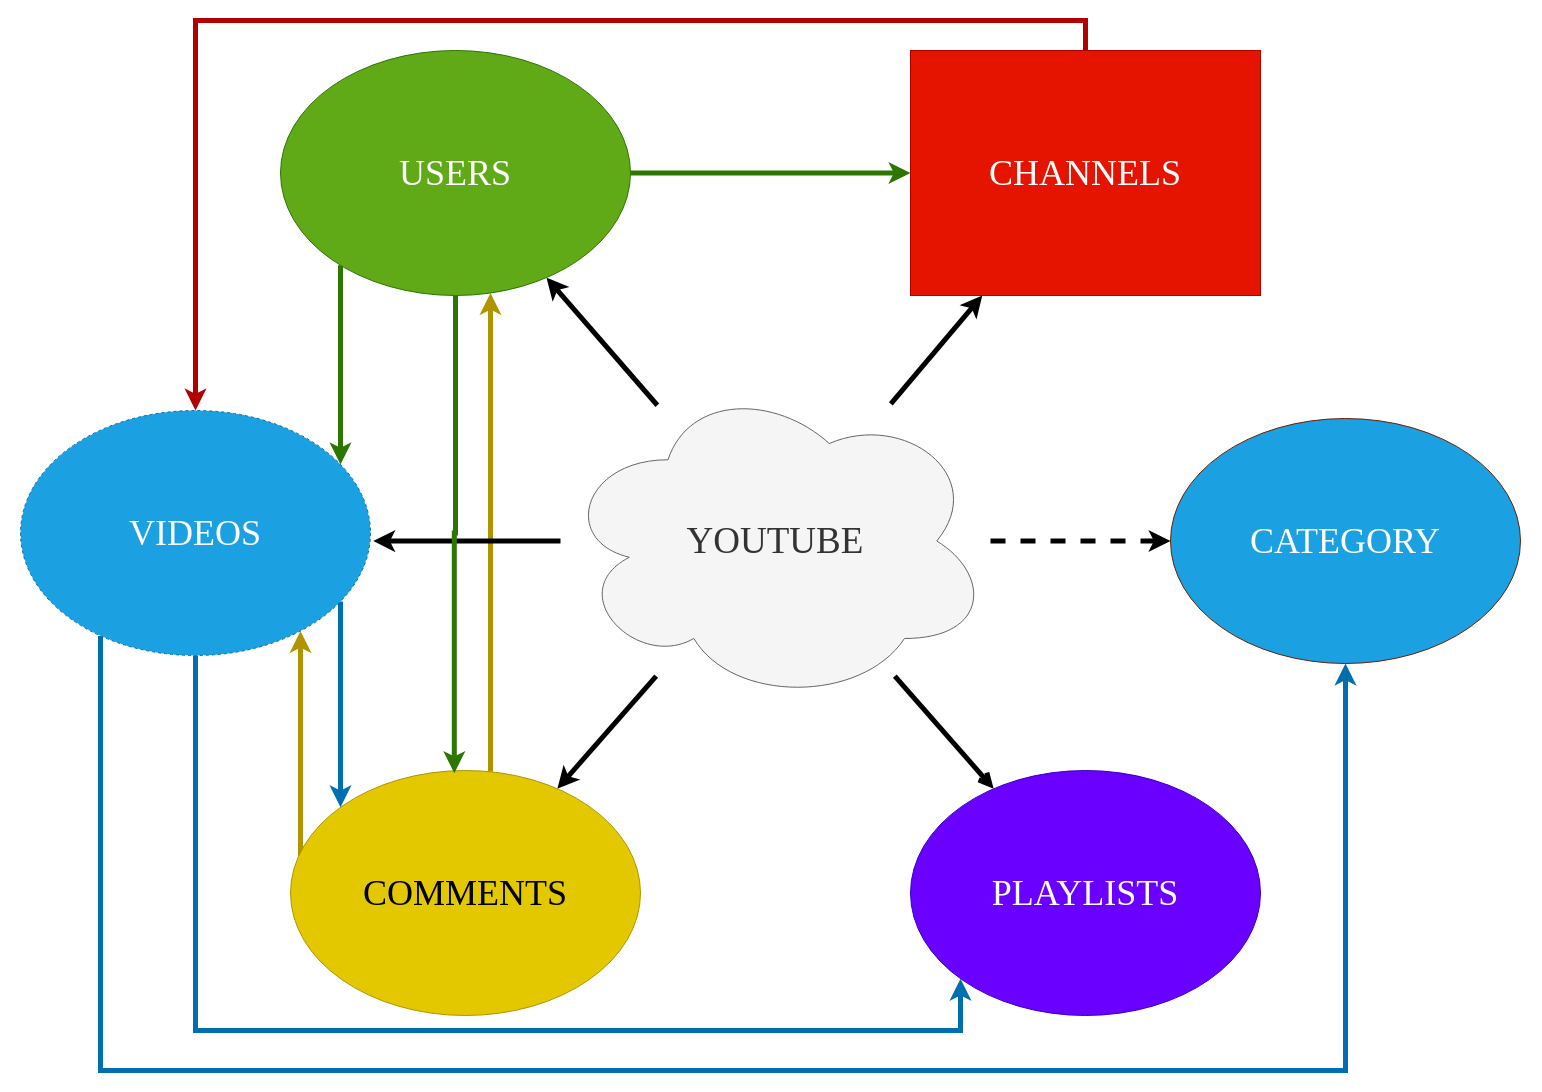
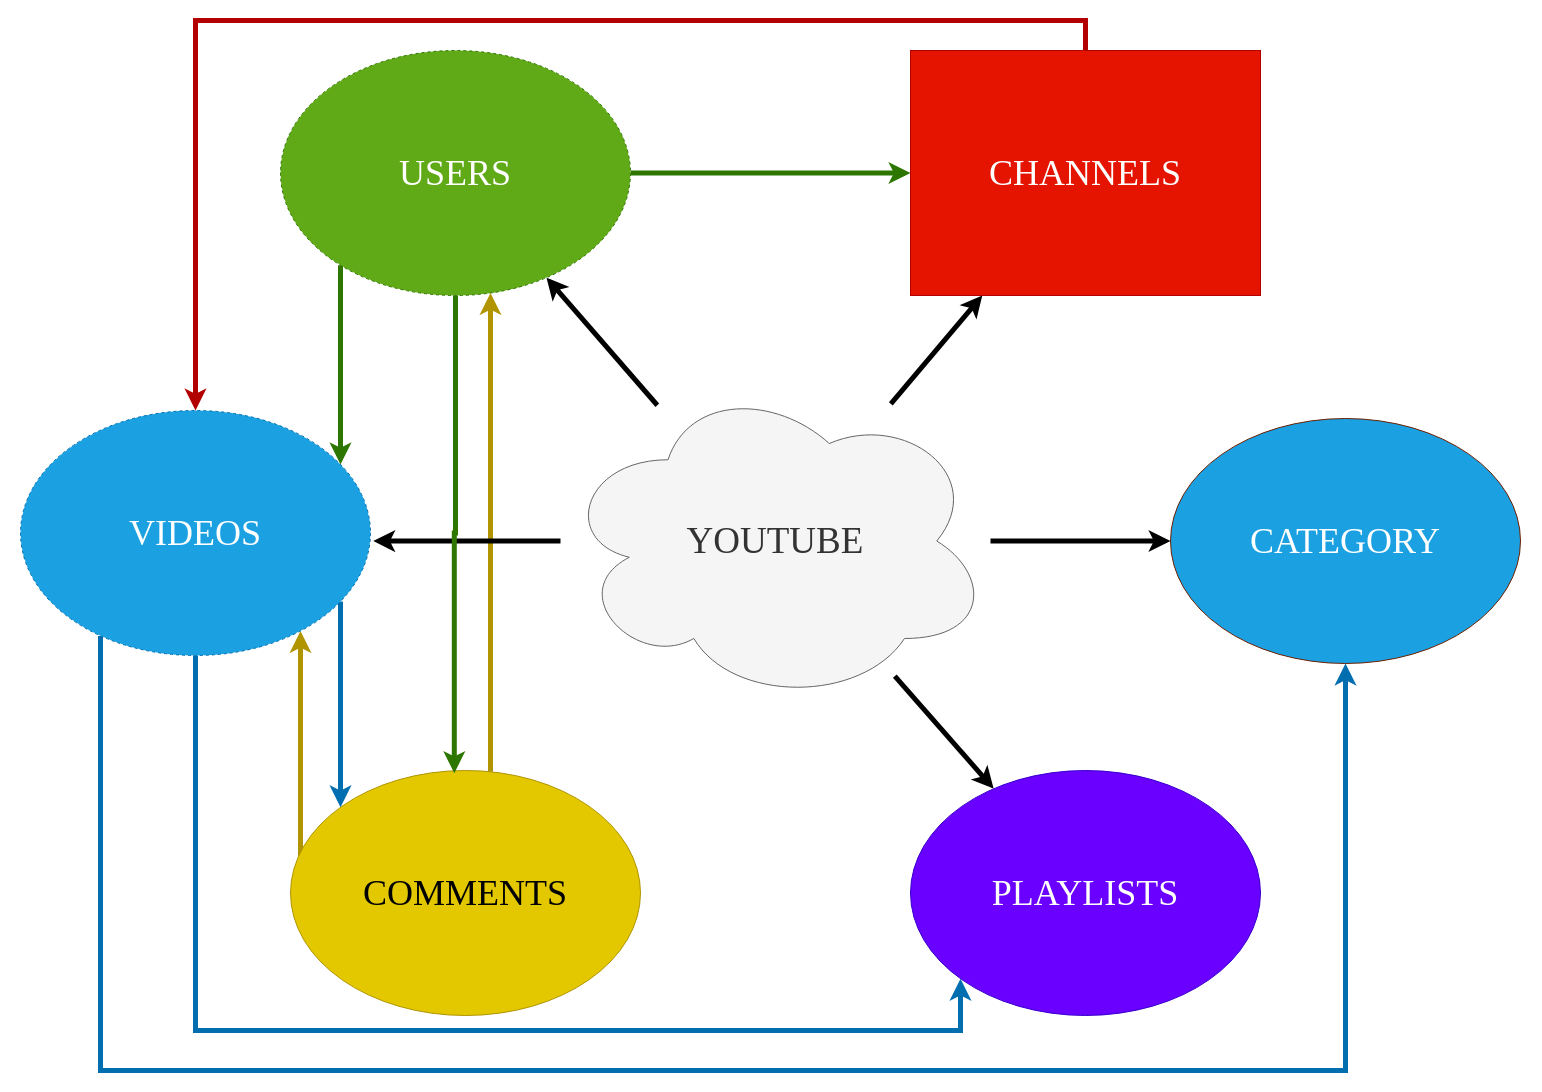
  <mxCell id="0" />
  <mxCell id="1" parent="0" />
  <mxCell id="2" style="rounded=0;orthogonalLoop=1;jettySize=auto;html=1;strokeWidth=5;" edge="1" parent="1" source="7" target="12"><mxGeometry relative="1" as="geometry" /></mxCell>
  <mxCell id="3" style="rounded=0;orthogonalLoop=1;jettySize=auto;html=1;strokeWidth=5;" edge="1" parent="1" source="7" target="21"><mxGeometry relative="1" as="geometry" /></mxCell>
- <mxCell id="4" style="edgeStyle=orthogonalEdgeStyle;rounded=0;orthogonalLoop=1;jettySize=auto;html=1;strokeWidth=5;dashed=1;" edge="1" parent="1" source="7" target="8"><mxGeometry relative="1" as="geometry" /></mxCell>
- <mxCell id="5" style="rounded=0;orthogonalLoop=1;jettySize=auto;html=1;strokeWidth=5;endArrow=open;" edge="1" parent="1" source="7" target="9"><mxGeometry relative="1" as="geometry" /></mxCell>
- <mxCell id="6" style="rounded=0;orthogonalLoop=1;jettySize=auto;html=1;strokeWidth=5;" edge="1" parent="1" source="7" target="15"><mxGeometry relative="1" as="geometry" /></mxCell>
+ <mxCell id="4" style="edgeStyle=orthogonalEdgeStyle;rounded=0;orthogonalLoop=1;jettySize=auto;html=1;strokeWidth=5;" edge="1" parent="1" source="7" target="8"><mxGeometry relative="1" as="geometry" /></mxCell>
+ <mxCell id="5" style="rounded=0;orthogonalLoop=1;jettySize=auto;html=1;strokeWidth=5;" edge="1" parent="1" source="7" target="9"><mxGeometry relative="1" as="geometry" /></mxCell>
  <mxCell id="7" value="YOUTUBE" style="ellipse;shape=cloud;whiteSpace=wrap;html=1;fontSize=37;fillColor=#f5f5f5;fontColor=#333333;strokeColor=#666666;fontFamily=Verdana;" vertex="1" parent="1"><mxGeometry x="560" y="378" width="430" height="325" as="geometry" /></mxCell>
  <mxCell id="8" value="CATEGORY" style="ellipse;whiteSpace=wrap;html=1;fontSize=36;fillColor=#1ba1e2;fontColor=#ffffff;strokeColor=#6D1F00;fontFamily=Verdana;" vertex="1" parent="1"><mxGeometry x="1170" y="418" width="350" height="245" as="geometry" /></mxCell>
  <mxCell id="9" value="PLAYLISTS" style="ellipse;whiteSpace=wrap;html=1;fontSize=36;fillColor=#6a00ff;strokeColor=#3700CC;fontColor=#ffffff;fontFamily=Verdana;" vertex="1" parent="1"><mxGeometry x="910" y="770" width="350" height="245" as="geometry" /></mxCell>
  <mxCell id="10" style="edgeStyle=orthogonalEdgeStyle;rounded=0;orthogonalLoop=1;jettySize=auto;html=1;entryX=0;entryY=0.5;entryDx=0;entryDy=0;strokeWidth=5;shadow=0;fillColor=#60a917;strokeColor=#2D7600;" edge="1" parent="1" source="12" target="21"><mxGeometry relative="1" as="geometry" /></mxCell>
  <mxCell id="11" style="rounded=0;orthogonalLoop=1;jettySize=auto;html=1;strokeWidth=5;fillColor=#60a917;strokeColor=#2D7600;edgeStyle=orthogonalEdgeStyle;" edge="1" parent="1" source="12" target="19"><mxGeometry relative="1" as="geometry"><Array as="points"><mxPoint x="340" y="390" /><mxPoint x="340" y="390" /></Array></mxGeometry></mxCell>
- <mxCell id="12" value="USERS" style="ellipse;whiteSpace=wrap;html=1;fontSize=36;fillColor=#60a917;fontColor=#ffffff;strokeColor=#2D7600;fontFamily=Verdana;" vertex="1" parent="1"><mxGeometry x="280" y="50" width="350" height="245" as="geometry" /></mxCell>
+ <mxCell id="12" value="USERS" style="ellipse;whiteSpace=wrap;html=1;fontSize=36;fillColor=#60a917;fontColor=#ffffff;strokeColor=#2D7600;fontFamily=Verdana;dashed=1;" vertex="1" parent="1"><mxGeometry x="280" y="50" width="350" height="245" as="geometry" /></mxCell>
  <mxCell id="13" style="edgeStyle=orthogonalEdgeStyle;rounded=0;orthogonalLoop=1;jettySize=auto;html=1;strokeWidth=5;fillColor=#e3c800;strokeColor=#B09500;" edge="1" parent="1" source="15" target="12"><mxGeometry relative="1" as="geometry"><Array as="points"><mxPoint x="490" y="650" /><mxPoint x="490" y="650" /></Array></mxGeometry></mxCell>
  <mxCell id="14" style="rounded=0;orthogonalLoop=1;jettySize=auto;html=1;exitX=0.121;exitY=0.186;exitDx=0;exitDy=0;exitPerimeter=0;strokeWidth=5;fillColor=#e3c800;strokeColor=#B09500;edgeStyle=orthogonalEdgeStyle;" edge="1" parent="1" source="15" target="19"><mxGeometry relative="1" as="geometry"><Array as="points"><mxPoint x="332" y="860" /><mxPoint x="300" y="860" /></Array></mxGeometry></mxCell>
  <mxCell id="15" value="COMMENTS" style="ellipse;whiteSpace=wrap;html=1;fontSize=36;fillColor=#e3c800;fontColor=#000000;strokeColor=#B09500;fontFamily=Verdana;" vertex="1" parent="1"><mxGeometry x="290" y="770" width="350" height="245" as="geometry" /></mxCell>
  <mxCell id="16" style="rounded=0;orthogonalLoop=1;jettySize=auto;html=1;strokeWidth=5;fillColor=#1ba1e2;strokeColor=#006EAF;edgeStyle=orthogonalEdgeStyle;" edge="1" parent="1" source="19" target="15"><mxGeometry relative="1" as="geometry"><Array as="points"><mxPoint x="340" y="750" /><mxPoint x="340" y="750" /></Array></mxGeometry></mxCell>
  <mxCell id="17" style="edgeStyle=orthogonalEdgeStyle;rounded=0;orthogonalLoop=1;jettySize=auto;html=1;strokeWidth=5;fillColor=#1ba1e2;strokeColor=#006EAF;" edge="1" parent="1" source="19" target="8"><mxGeometry relative="1" as="geometry"><Array as="points"><mxPoint x="100" y="1070" /><mxPoint x="1345" y="1070" /></Array></mxGeometry></mxCell>
  <mxCell id="18" style="rounded=0;orthogonalLoop=1;jettySize=auto;html=1;strokeWidth=5;fillColor=#1ba1e2;strokeColor=#006EAF;edgeStyle=orthogonalEdgeStyle;" edge="1" parent="1" source="19" target="9"><mxGeometry relative="1" as="geometry"><Array as="points"><mxPoint x="195" y="1030" /><mxPoint x="960" y="1030" /></Array></mxGeometry></mxCell>
  <mxCell id="19" value="VIDEOS" style="ellipse;whiteSpace=wrap;html=1;fontSize=36;fillColor=#1ba1e2;fontColor=#ffffff;strokeColor=#006EAF;fontFamily=Verdana;dashed=1;" vertex="1" parent="1"><mxGeometry x="20" y="410" width="350" height="245" as="geometry" /></mxCell>
  <mxCell id="20" style="rounded=0;orthogonalLoop=1;jettySize=auto;html=1;strokeWidth=5;fillColor=#e51400;strokeColor=#B20000;edgeStyle=orthogonalEdgeStyle;" edge="1" parent="1" source="21" target="19"><mxGeometry relative="1" as="geometry"><Array as="points"><mxPoint x="1085" y="20" /><mxPoint x="195" y="20" /></Array></mxGeometry></mxCell>
  <mxCell id="21" value="CHANNELS" style="whiteSpace=wrap;html=1;fontSize=36;fillColor=#e51400;fontColor=#ffffff;strokeColor=#B20000;fontFamily=Verdana;rounded=0;" vertex="1" parent="1"><mxGeometry x="910" y="50" width="350" height="245" as="geometry" /></mxCell>
  <mxCell id="22" style="edgeStyle=orthogonalEdgeStyle;rounded=0;orthogonalLoop=1;jettySize=auto;html=1;entryX=1.008;entryY=0.533;entryDx=0;entryDy=0;entryPerimeter=0;strokeWidth=5;" edge="1" parent="1" source="7" target="19"><mxGeometry relative="1" as="geometry" /></mxCell>
  <mxCell id="23" style="edgeStyle=orthogonalEdgeStyle;rounded=0;orthogonalLoop=1;jettySize=auto;html=1;entryX=0.468;entryY=0.011;entryDx=0;entryDy=0;entryPerimeter=0;strokeWidth=5;fillColor=#60a917;strokeColor=#2D7600;" edge="1" parent="1" source="12" target="15"><mxGeometry relative="1" as="geometry" /></mxCell>
